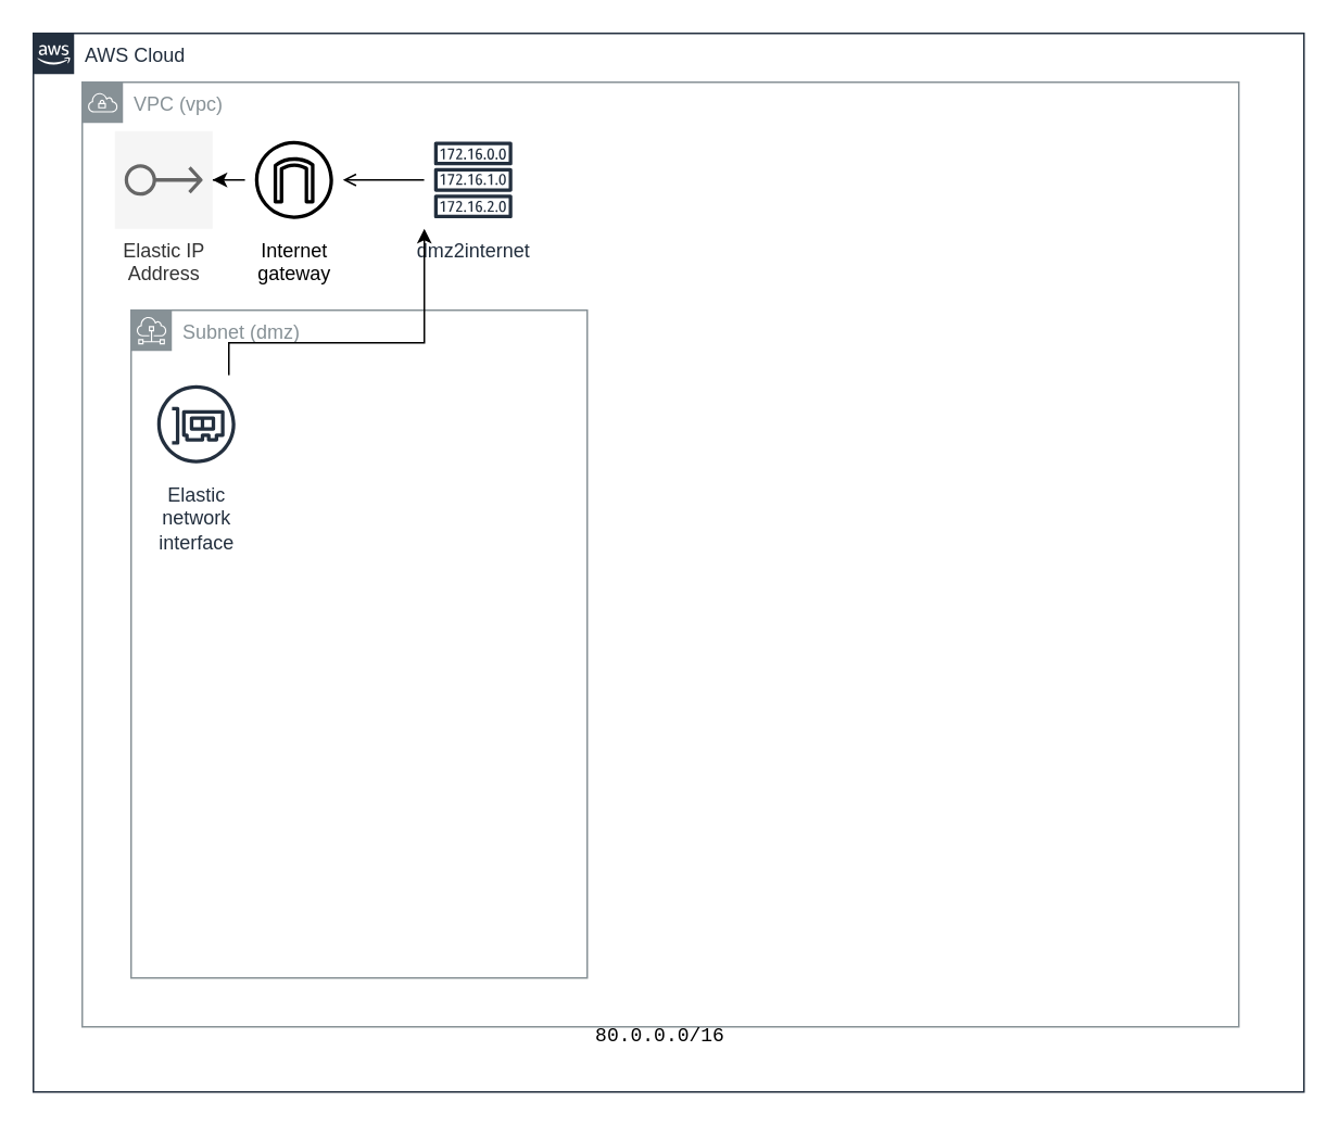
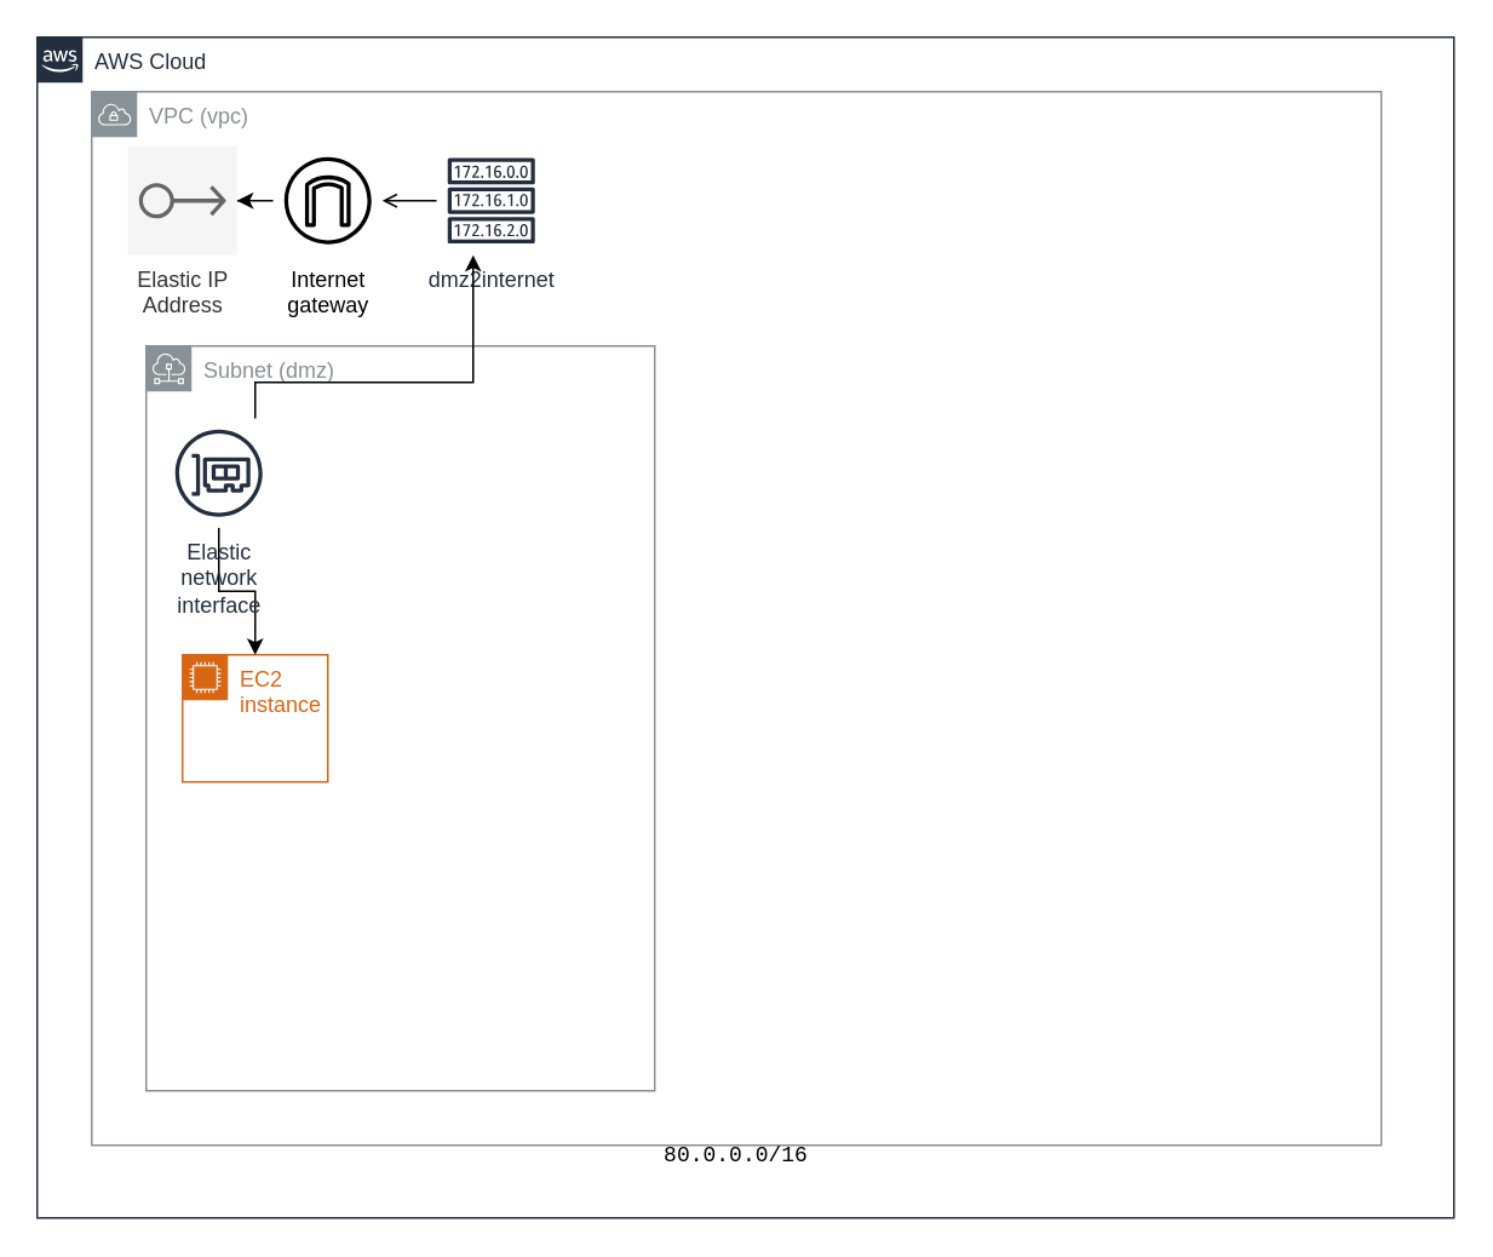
  <mxCell id="0" />
  <mxCell id="1" parent="0" />
  <mxCell id="2" value="AWS Cloud" style="points=[[0,0],[0.25,0],[0.5,0],[0.75,0],[1,0],[1,0.25],[1,0.5],[1,0.75],[1,1],[0.75,1],[0.5,1],[0.25,1],[0,1],[0,0.75],[0,0.5],[0,0.25]];outlineConnect=0;gradientColor=none;html=1;whiteSpace=wrap;fontSize=12;fontStyle=0;shape=mxgraph.aws4.group;grIcon=mxgraph.aws4.group_aws_cloud_alt;strokeColor=#232F3E;fillColor=none;verticalAlign=top;align=left;spacingLeft=30;fontColor=#232F3E;dashed=0;labelBackgroundColor=#ffffff;container=1;pointerEvents=0;collapsible=0;recursiveResize=0;" parent="1" vertex="1"><mxGeometry x="20" y="20" width="780" height="650" as="geometry" /></mxCell>
  <mxCell id="3" value="VPC (vpc)" style="sketch=0;outlineConnect=0;gradientColor=none;html=1;whiteSpace=wrap;fontSize=12;fontStyle=0;shape=mxgraph.aws4.group;grIcon=mxgraph.aws4.group_vpc;strokeColor=#879196;fillColor=none;verticalAlign=top;align=left;spacingLeft=30;fontColor=#879196;dashed=0;" parent="2" vertex="1"><mxGeometry x="30" y="30" width="710" height="580" as="geometry" /></mxCell>
  <mxCell id="4" value="&lt;div style=&quot;font-family: Menlo, Monaco, &amp;quot;Courier New&amp;quot;, monospace; line-height: 18px;&quot;&gt;&lt;font color=&quot;#000000&quot;&gt;80.0.0.0/16&lt;/font&gt;&lt;/div&gt;" style="text;html=1;strokeColor=none;fillColor=none;align=center;verticalAlign=middle;whiteSpace=wrap;rounded=0;dashed=0;sketch=0;fontFamily=Helvetica;fontSize=12;fontColor=#879196;" parent="2" vertex="1"><mxGeometry x="355" y="600" width="60" height="30" as="geometry" /></mxCell>
  <mxCell id="5" value="Subnet (dmz)" style="sketch=0;outlineConnect=0;gradientColor=none;html=1;whiteSpace=wrap;fontSize=12;fontStyle=0;shape=mxgraph.aws4.group;grIcon=mxgraph.aws4.group_subnet;strokeColor=#879196;fillColor=none;verticalAlign=top;align=left;spacingLeft=30;fontColor=#879196;dashed=0;" parent="2" vertex="1"><mxGeometry x="60" y="170" width="280" height="410" as="geometry" /></mxCell>
  <mxCell id="6" value="" style="edgeStyle=orthogonalEdgeStyle;rounded=0;orthogonalLoop=1;jettySize=auto;html=1;" parent="2" source="7" target="14" edge="1"><mxGeometry relative="1" as="geometry" /></mxCell>
  <mxCell id="7" value="Internet&#10;gateway" style="sketch=0;outlineConnect=0;dashed=0;verticalLabelPosition=bottom;verticalAlign=top;align=center;html=1;fontSize=12;fontStyle=0;aspect=fixed;shape=mxgraph.aws4.resourceIcon;resIcon=mxgraph.aws4.internet_gateway;" parent="2" vertex="1"><mxGeometry x="130" y="60" width="60" height="60" as="geometry" /></mxCell>
  <mxCell id="8" value="" style="edgeStyle=orthogonalEdgeStyle;rounded=0;orthogonalLoop=1;jettySize=auto;html=1;endArrow=open;" parent="2" source="9" target="7" edge="1"><mxGeometry relative="1" as="geometry" /></mxCell>
- <mxCell id="9" value="dmz2internet" style="sketch=0;outlineConnect=0;fontColor=#232F3E;gradientColor=none;strokeColor=#232F3E;fillColor=#ffffff;dashed=0;verticalLabelPosition=bottom;verticalAlign=top;align=center;html=1;fontSize=12;fontStyle=0;aspect=fixed;shape=mxgraph.aws4.resourceIcon;resIcon=mxgraph.aws4.route_table;" parent="2" vertex="1"><mxGeometry x="240" y="60" width="60" height="60" as="geometry" /></mxCell>
+ <mxCell id="9" value="dmz2internet" style="sketch=0;outlineConnect=0;fontColor=#232F3E;gradientColor=none;strokeColor=#232F3E;fillColor=#ffffff;dashed=0;verticalLabelPosition=bottom;verticalAlign=top;align=center;html=1;fontSize=12;fontStyle=0;aspect=fixed;shape=mxgraph.aws4.resourceIcon;resIcon=mxgraph.aws4.route_table;" parent="2" vertex="1"><mxGeometry x="220" y="60" width="60" height="60" as="geometry" /></mxCell>
+ <mxCell id="10" value="EC2 instance" style="points=[[0,0],[0.25,0],[0.5,0],[0.75,0],[1,0],[1,0.25],[1,0.5],[1,0.75],[1,1],[0.75,1],[0.5,1],[0.25,1],[0,1],[0,0.75],[0,0.5],[0,0.25]];outlineConnect=0;gradientColor=none;html=1;whiteSpace=wrap;fontSize=12;fontStyle=0;container=1;pointerEvents=0;collapsible=0;recursiveResize=0;shape=mxgraph.aws4.group;grIcon=mxgraph.aws4.group_ec2_instance_contents;strokeColor=#D86613;fillColor=none;verticalAlign=top;align=left;spacingLeft=30;fontColor=#D86613;dashed=0;" parent="2" vertex="1"><mxGeometry x="80" y="340" width="80" height="70" as="geometry" /></mxCell>
+ <mxCell id="11" style="edgeStyle=orthogonalEdgeStyle;rounded=0;orthogonalLoop=1;jettySize=auto;html=1;entryX=0.5;entryY=0;entryDx=0;entryDy=0;" parent="2" source="13" target="10" edge="1"><mxGeometry relative="1" as="geometry" /></mxCell>
  <mxCell id="12" value="" style="edgeStyle=orthogonalEdgeStyle;rounded=0;orthogonalLoop=1;jettySize=auto;html=1;" parent="2" source="13" target="9" edge="1"><mxGeometry relative="1" as="geometry"><Array as="points"><mxPoint x="120" y="190" /><mxPoint x="240" y="190" /></Array></mxGeometry></mxCell>
  <mxCell id="13" value="Elastic&#10;network&#10;interface" style="sketch=0;outlineConnect=0;fontColor=#232F3E;gradientColor=none;strokeColor=#232F3E;fillColor=#ffffff;dashed=0;verticalLabelPosition=bottom;verticalAlign=top;align=center;html=1;fontSize=12;fontStyle=0;aspect=fixed;shape=mxgraph.aws4.resourceIcon;resIcon=mxgraph.aws4.elastic_network_interface;" parent="2" vertex="1"><mxGeometry x="70" y="210" width="60" height="60" as="geometry" /></mxCell>
  <mxCell id="14" value="Elastic IP&#10;Address" style="sketch=0;outlineConnect=0;dashed=0;verticalLabelPosition=bottom;verticalAlign=top;align=center;html=1;fontSize=12;fontStyle=0;aspect=fixed;shape=mxgraph.aws4.resourceIcon;resIcon=mxgraph.aws4.elastic_ip_address;rotation=0;fillColor=#f5f5f5;strokeColor=#666666;fontColor=#333333;" parent="2" vertex="1"><mxGeometry x="50" y="60" width="60" height="60" as="geometry" /></mxCell>
